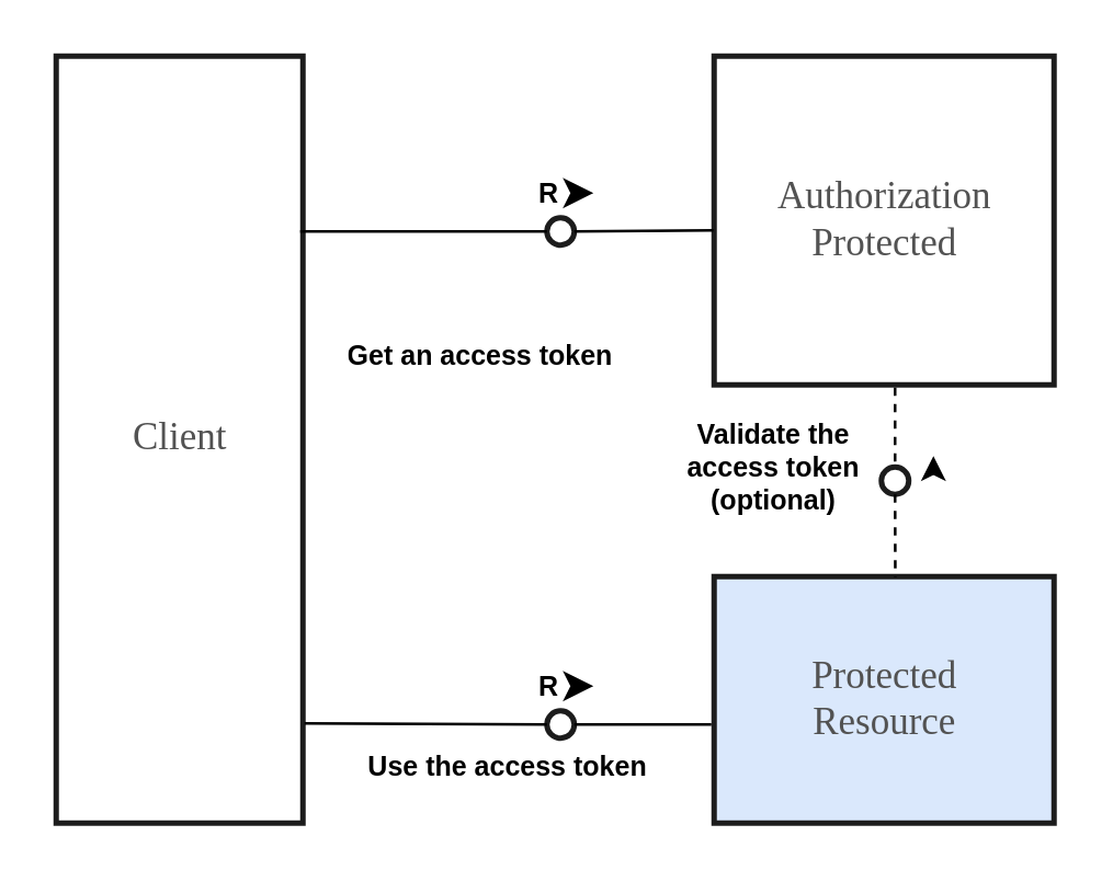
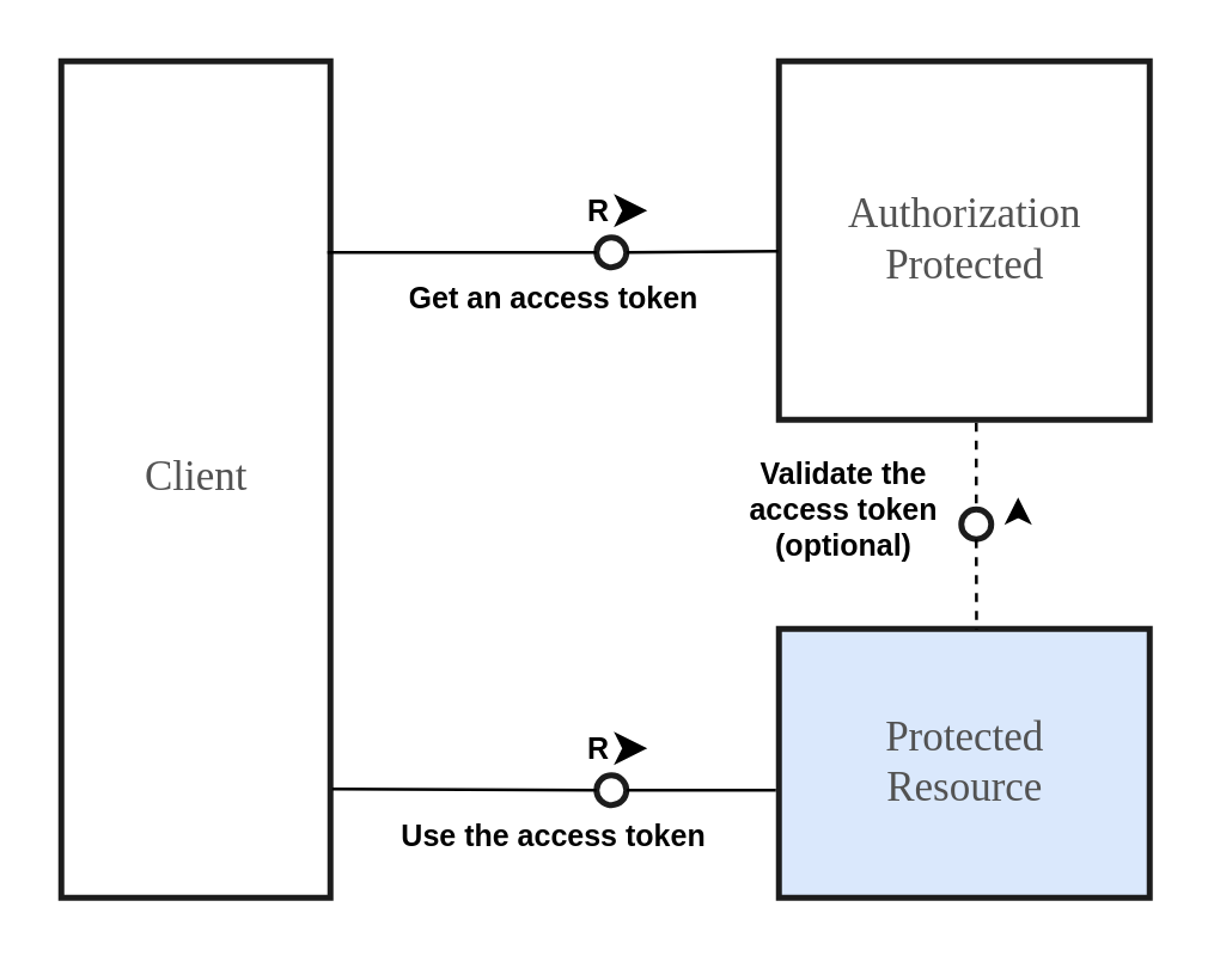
  <mxCell id="0" />
  <mxCell id="1" parent="0" />
  <mxCell id="2" value="Client" style="html=1;strokeColor=#1C1C1C;fillColor=#ffffff;fontFamily=Tahoma;fontSize=14;fontColor=#525252;align=center;strokeWidth=2;" parent="1" vertex="1"><mxGeometry x="20" y="20" width="90" height="280" as="geometry" /></mxCell>
  <mxCell id="3" value="Authorization&lt;br&gt;Protected" style="html=1;strokeColor=#1C1C1C;fillColor=#ffffff;fontFamily=Tahoma;fontSize=14;fontColor=#525252;align=center;strokeWidth=2;" parent="1" vertex="1"><mxGeometry x="260" y="20" width="124" height="120" as="geometry" /></mxCell>
  <mxCell id="4" value="Protected&lt;br&gt;Resource" style="html=1;strokeColor=#1C1C1C;fillColor=#dae8fc;fontFamily=Tahoma;fontSize=14;fontColor=#525252;align=center;strokeWidth=2;" parent="1" vertex="1"><mxGeometry x="260" y="210" width="124" height="90" as="geometry" /></mxCell>
  <mxCell id="5" value="" style="group" parent="1" vertex="1" connectable="0"><mxGeometry x="180" y="60" width="40" height="29" as="geometry" /></mxCell>
  <mxCell id="6" value="R" style="text;html=1;strokeColor=none;fillColor=none;align=center;verticalAlign=middle;whiteSpace=wrap;overflow=hidden;fontFamily=Helvetica;fontSize=10;fontColor=#000000;fontStyle=1" parent="5" vertex="1"><mxGeometry width="40" height="20" as="geometry" /></mxCell>
  <mxCell id="7" value="" style="ellipse;whiteSpace=wrap;html=1;strokeColor=#1C1C1C;fillColor=none;fontFamily=Tahoma;fontSize=14;fontColor=#525252;align=center;strokeWidth=2;" parent="5" vertex="1"><mxGeometry x="19" y="19" width="10" height="10" as="geometry" /></mxCell>
  <mxCell id="8" style="edgeStyle=none;rounded=0;html=1;startArrow=none;startFill=0;endArrow=classic;endFill=1;jettySize=auto;orthogonalLoop=1;strokeColor=#000000;fontFamily=Helvetica;fontSize=10;fontColor=#000000;targetPerimeterSpacing=0;endSize=8;sourcePerimeterSpacing=0;startSize=0;" parent="5" edge="1"><mxGeometry relative="1" as="geometry"><mxPoint x="36" y="10" as="targetPoint" /><mxPoint x="28" y="10" as="sourcePoint" /></mxGeometry></mxCell>
  <mxCell id="9" value="" style="endArrow=none;html=1;entryX=0;entryY=0.5;entryDx=0;entryDy=0;" parent="1" target="7" edge="1"><mxGeometry width="50" height="50" relative="1" as="geometry"><mxPoint x="109" y="84" as="sourcePoint" /><mxPoint x="270" y="150" as="targetPoint" /></mxGeometry></mxCell>
  <mxCell id="10" value="" style="endArrow=none;html=1;exitX=1;exitY=0.5;exitDx=0;exitDy=0;entryX=-0.002;entryY=0.53;entryDx=0;entryDy=0;entryPerimeter=0;" parent="1" source="7" target="3" edge="1"><mxGeometry width="50" height="50" relative="1" as="geometry"><mxPoint x="220" y="200" as="sourcePoint" /><mxPoint x="270" y="150" as="targetPoint" /></mxGeometry></mxCell>
  <mxCell id="11" value="" style="group" parent="1" vertex="1" connectable="0"><mxGeometry x="180" y="240" width="40" height="29" as="geometry" /></mxCell>
  <mxCell id="12" value="R" style="text;html=1;strokeColor=none;fillColor=none;align=center;verticalAlign=middle;whiteSpace=wrap;overflow=hidden;fontFamily=Helvetica;fontSize=10;fontColor=#000000;fontStyle=1" parent="11" vertex="1"><mxGeometry width="40" height="20" as="geometry" /></mxCell>
  <mxCell id="13" value="" style="ellipse;whiteSpace=wrap;html=1;strokeColor=#1C1C1C;fillColor=none;fontFamily=Tahoma;fontSize=14;fontColor=#525252;align=center;strokeWidth=2;" parent="11" vertex="1"><mxGeometry x="19" y="19" width="10" height="10" as="geometry" /></mxCell>
  <mxCell id="14" style="edgeStyle=none;rounded=0;html=1;startArrow=none;startFill=0;endArrow=classic;endFill=1;jettySize=auto;orthogonalLoop=1;strokeColor=#000000;fontFamily=Helvetica;fontSize=10;fontColor=#000000;targetPerimeterSpacing=0;endSize=8;sourcePerimeterSpacing=0;startSize=0;" parent="11" edge="1"><mxGeometry relative="1" as="geometry"><mxPoint x="36" y="10" as="targetPoint" /><mxPoint x="28" y="10" as="sourcePoint" /></mxGeometry></mxCell>
  <mxCell id="15" value="" style="endArrow=none;html=1;entryX=0;entryY=0.5;entryDx=0;entryDy=0;exitX=1.007;exitY=0.87;exitDx=0;exitDy=0;exitPerimeter=0;" parent="1" source="2" target="13" edge="1"><mxGeometry width="50" height="50" relative="1" as="geometry"><mxPoint x="149" y="244" as="sourcePoint" /><mxPoint x="270" y="150" as="targetPoint" /></mxGeometry></mxCell>
  <mxCell id="16" value="" style="endArrow=none;html=1;exitX=1;exitY=0.5;exitDx=0;exitDy=0;" parent="1" source="13" edge="1"><mxGeometry width="50" height="50" relative="1" as="geometry"><mxPoint x="220" y="239.76" as="sourcePoint" /><mxPoint x="259" y="264" as="targetPoint" /></mxGeometry></mxCell>
- <mxCell id="17" value="Get an access token" style="text;html=1;strokeColor=none;fillColor=none;align=center;verticalAlign=middle;whiteSpace=wrap;overflow=hidden;fontFamily=Helvetica;fontSize=10;fontColor=#000000;fontStyle=1" parent="1" vertex="1"><mxGeometry x="120" y="119" width="110" height="20" as="geometry" /></mxCell>
+ <mxCell id="17" value="Get an access token" style="text;html=1;strokeColor=none;fillColor=none;align=center;verticalAlign=middle;whiteSpace=wrap;overflow=hidden;fontFamily=Helvetica;fontSize=10;fontColor=#000000;fontStyle=1" parent="1" vertex="1"><mxGeometry x="130" y="89" width="110" height="20" as="geometry" /></mxCell>
  <mxCell id="18" value="Use the access token" style="text;html=1;strokeColor=none;fillColor=none;align=center;verticalAlign=middle;whiteSpace=wrap;overflow=hidden;fontFamily=Helvetica;fontSize=10;fontColor=#000000;fontStyle=1" parent="1" vertex="1"><mxGeometry x="130" y="269" width="110" height="20" as="geometry" /></mxCell>
  <mxCell id="19" value="" style="group" parent="1" vertex="1" connectable="0"><mxGeometry x="302" y="170" width="40" height="20" as="geometry" /></mxCell>
  <mxCell id="20" value="" style="group;rotation=-180;" parent="1" vertex="1" connectable="0"><mxGeometry x="320" y="170" width="40" height="20" as="geometry" /></mxCell>
  <mxCell id="21" value="" style="group;rotation=-180;" parent="20" vertex="1" connectable="0"><mxGeometry width="40" height="20" as="geometry" /></mxCell>
  <mxCell id="22" value="" style="group;rotation=-180;" parent="21" vertex="1" connectable="0"><mxGeometry width="40" height="20" as="geometry" /></mxCell>
  <mxCell id="23" value="" style="endArrow=classic;html=1;strokeColor=#000000;fontFamily=Helvetica;fontSize=14;fontColor=#525252;" parent="22" edge="1"><mxGeometry width="50" height="50" relative="1" as="geometry"><mxPoint x="20" y="1" as="sourcePoint" /><mxPoint x="20" y="-4" as="targetPoint" /></mxGeometry></mxCell>
  <mxCell id="24" value="" style="ellipse;whiteSpace=wrap;html=1;strokeColor=#1C1C1C;fillColor=none;fontFamily=Tahoma;fontSize=14;fontColor=#525252;align=center;strokeWidth=2;rotation=-180;" parent="22" vertex="1"><mxGeometry x="1" width="10" height="10" as="geometry" /></mxCell>
  <mxCell id="25" value="" style="endArrow=none;html=1;entryX=0.5;entryY=1;entryDx=0;entryDy=0;jumpStyle=sharp;sketch=0;dashed=1;" parent="1" target="24" edge="1"><mxGeometry width="50" height="50" relative="1" as="geometry"><mxPoint x="326" y="141" as="sourcePoint" /><mxPoint x="190" y="170" as="targetPoint" /></mxGeometry></mxCell>
  <mxCell id="26" value="" style="endArrow=none;html=1;entryX=0.533;entryY=0.003;entryDx=0;entryDy=0;exitX=0.5;exitY=0;exitDx=0;exitDy=0;entryPerimeter=0;dashed=1;" parent="1" source="24" target="4" edge="1"><mxGeometry width="50" height="50" relative="1" as="geometry"><mxPoint x="335.472" y="190" as="sourcePoint" /><mxPoint x="336" y="219.28" as="targetPoint" /></mxGeometry></mxCell>
  <mxCell id="27" value="&lt;div&gt;Validate the access token (optional)&lt;/div&gt;" style="text;html=1;strokeColor=none;fillColor=none;align=center;verticalAlign=middle;whiteSpace=wrap;overflow=hidden;fontFamily=Helvetica;fontSize=10;fontColor=#000000;fontStyle=1" parent="1" vertex="1"><mxGeometry x="240" y="150" width="84" height="40" as="geometry" /></mxCell>
